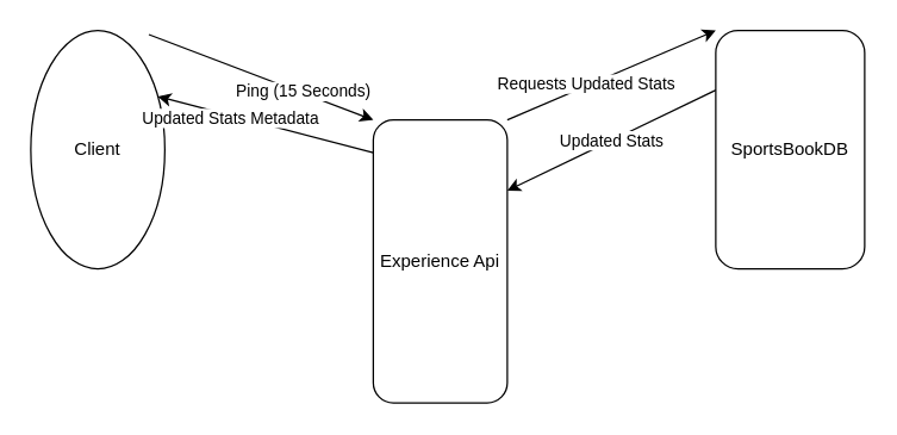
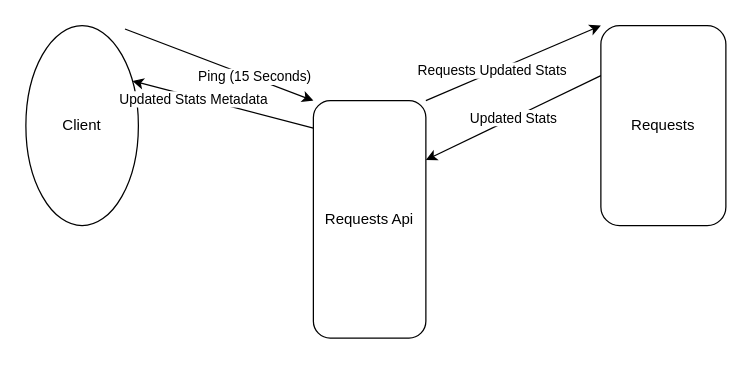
  <mxCell id="0" />
  <mxCell id="1" parent="0" />
  <mxCell id="2" value="Client" style="ellipse;whiteSpace=wrap;html=1;" vertex="1" parent="1"><mxGeometry x="20" y="20" width="90" height="160" as="geometry" /></mxCell>
- <mxCell id="3" value="SportsBookDB" style="rounded=1;whiteSpace=wrap;html=1;" vertex="1" parent="1"><mxGeometry x="480" y="20" width="100" height="160" as="geometry" /></mxCell>
- <mxCell id="4" value="Experience Api" style="rounded=1;whiteSpace=wrap;html=1;" vertex="1" parent="1"><mxGeometry x="250" y="80" width="90" height="190" as="geometry" /></mxCell>
+ <mxCell id="3" value="Requests" style="rounded=1;whiteSpace=wrap;html=1;" vertex="1" parent="1"><mxGeometry x="480" y="20" width="100" height="160" as="geometry" /></mxCell>
+ <mxCell id="4" value="Requests Api" style="rounded=1;whiteSpace=wrap;html=1;" vertex="1" parent="1"><mxGeometry x="250" y="80" width="90" height="190" as="geometry" /></mxCell>
  <mxCell id="5" value="" style="endArrow=classic;html=1;rounded=0;exitX=0.881;exitY=0.017;exitDx=0;exitDy=0;exitPerimeter=0;entryX=0;entryY=0;entryDx=0;entryDy=0;" edge="1" parent="1" source="2" target="4"><mxGeometry width="50" height="50" relative="1" as="geometry"><mxPoint x="160" y="70" as="sourcePoint" /><mxPoint x="210" y="20" as="targetPoint" /></mxGeometry></mxCell>
  <mxCell id="6" value="Ping (15 Seconds)" style="edgeLabel;html=1;align=center;verticalAlign=middle;resizable=0;points=[];" vertex="1" connectable="0" parent="5"><mxGeometry x="0.362" y="1" relative="1" as="geometry"><mxPoint as="offset" /></mxGeometry></mxCell>
  <mxCell id="7" value="" style="endArrow=classic;html=1;rounded=0;entryX=0;entryY=0;entryDx=0;entryDy=0;exitX=1;exitY=0;exitDx=0;exitDy=0;" edge="1" parent="1" source="4" target="3"><mxGeometry width="50" height="50" relative="1" as="geometry"><mxPoint x="350" y="70" as="sourcePoint" /><mxPoint x="400" y="20" as="targetPoint" /></mxGeometry></mxCell>
  <mxCell id="8" value="Requests Updated Stats" style="edgeLabel;html=1;align=center;verticalAlign=middle;resizable=0;points=[];" vertex="1" connectable="0" parent="7"><mxGeometry x="-0.258" y="2" relative="1" as="geometry"><mxPoint x="1" as="offset" /></mxGeometry></mxCell>
  <mxCell id="9" value="" style="endArrow=classic;html=1;rounded=0;exitX=0;exitY=0.25;exitDx=0;exitDy=0;entryX=1;entryY=0.25;entryDx=0;entryDy=0;" edge="1" parent="1" source="3" target="4"><mxGeometry width="50" height="50" relative="1" as="geometry"><mxPoint x="390" y="140" as="sourcePoint" /><mxPoint x="440" y="90" as="targetPoint" /></mxGeometry></mxCell>
  <mxCell id="10" value="Updated Stats" style="edgeLabel;html=1;align=center;verticalAlign=middle;resizable=0;points=[];" vertex="1" connectable="0" parent="9"><mxGeometry x="0.009" relative="1" as="geometry"><mxPoint as="offset" /></mxGeometry></mxCell>
  <mxCell id="11" value="" style="endArrow=classic;html=1;rounded=0;exitX=0;exitY=0.116;exitDx=0;exitDy=0;exitPerimeter=0;entryX=1;entryY=0.25;entryDx=0;entryDy=0;" edge="1" parent="1" source="4" target="2"><mxGeometry width="50" height="50" relative="1" as="geometry"><mxPoint x="160" y="140" as="sourcePoint" /><mxPoint x="210" y="90" as="targetPoint" /></mxGeometry></mxCell>
  <mxCell id="12" value="Updated Stats Metadata" style="edgeLabel;html=1;align=center;verticalAlign=middle;resizable=0;points=[];" vertex="1" connectable="0" parent="11"><mxGeometry x="0.317" y="2" relative="1" as="geometry"><mxPoint as="offset" /></mxGeometry></mxCell>
